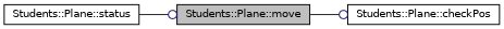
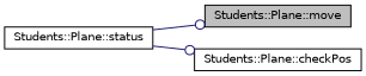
  digraph {
    rankdir=LR
    node [color=black fillcolor=white fontname=Helvetica fontsize=10 shape=record style=filled]
    edge [arrowhead=odot color=midnightblue fontname=Helvetica fontsize=10 labelfontname=Helvetica labelfontsize=10 style=solid]
    n1 [fillcolor=grey75 fontcolor=black height=0.2 label="Students::Plane::move" width=0.4]
    n2 [height=0.2 label="Students::Plane::checkPos" width=0.4]
    n3 [height=0.2 label="Students::Plane::status" width=0.4]
-   n1 -> n2
+   n3 -> n2
    n3 -> n1
  }
